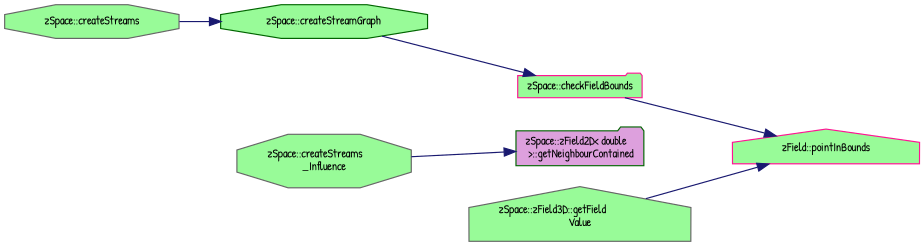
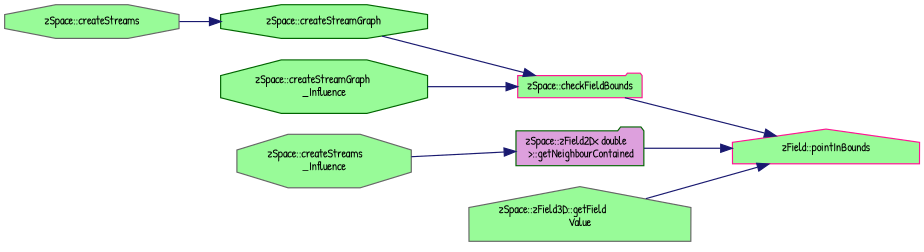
  digraph {
    fontname="Patrick Hand"
    rankdir=RL
    node [color=darkgreen fillcolor=palegreen fontname="Patrick Hand" fontsize=10 shape=octagon style=filled]
    edge [color=midnightblue dir=back fontname="Patrick Hand" fontsize=10 labelfontname=Helvetica labelfontsize=10 style=solid]
    n1 [color=deeppink fontcolor=black height=0.2 label="zField::pointInBounds" shape=house width=0.4]
    n2 [color=deeppink height=0.2 label="zSpace::checkFieldBounds" shape=folder width=0.4]
    n3 [fillcolor=plum height=0.2 label="zSpace::zField2D\< double\l \>::getNeighbourContained" shape=folder width=0.4]
    n4 [color=gray40 height=0.2 label="zSpace::zField3D::getField\lValue" shape=house width=0.4]
    n5 [height=0.2 label="zSpace::createStreamGraph" width=0.4]
+   n6 [height=0.2 label="zSpace::createStreamGraph\l_Influence" width=0.4]
    n7 [color=gray40 height=0.2 label="zSpace::createStreams\l_Influence" width=0.4]
    n8 [color=gray40 height=0.2 label="zSpace::createStreams" width=0.4]
    n1 -> n2
+   n1 -> n3
    n1 -> n4
    n2 -> n5
+   n2 -> n6
    n3 -> n7
    n5 -> n8
  }
